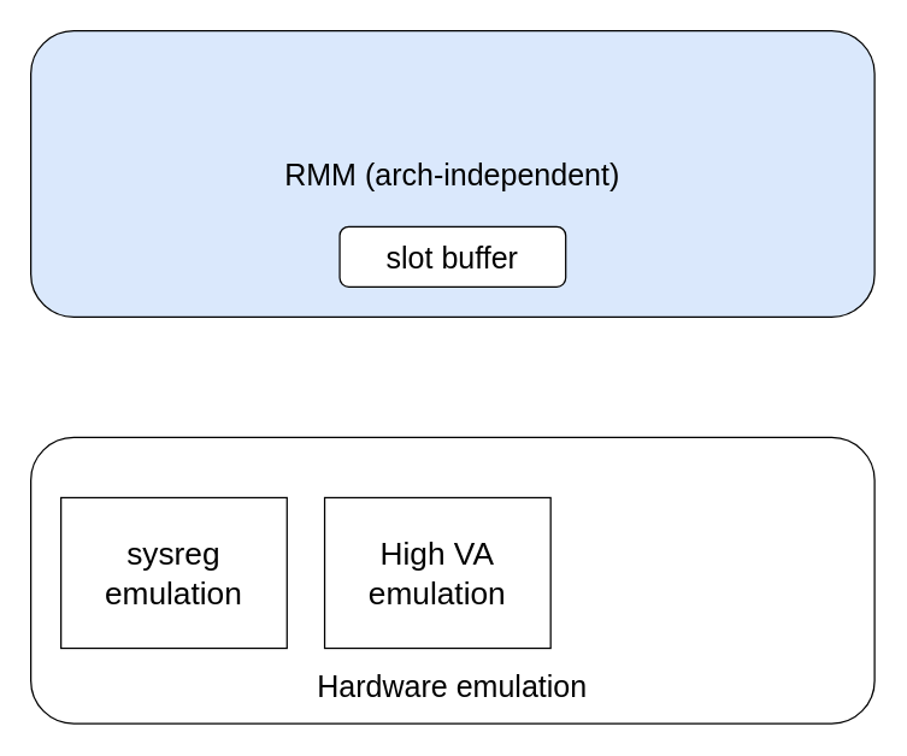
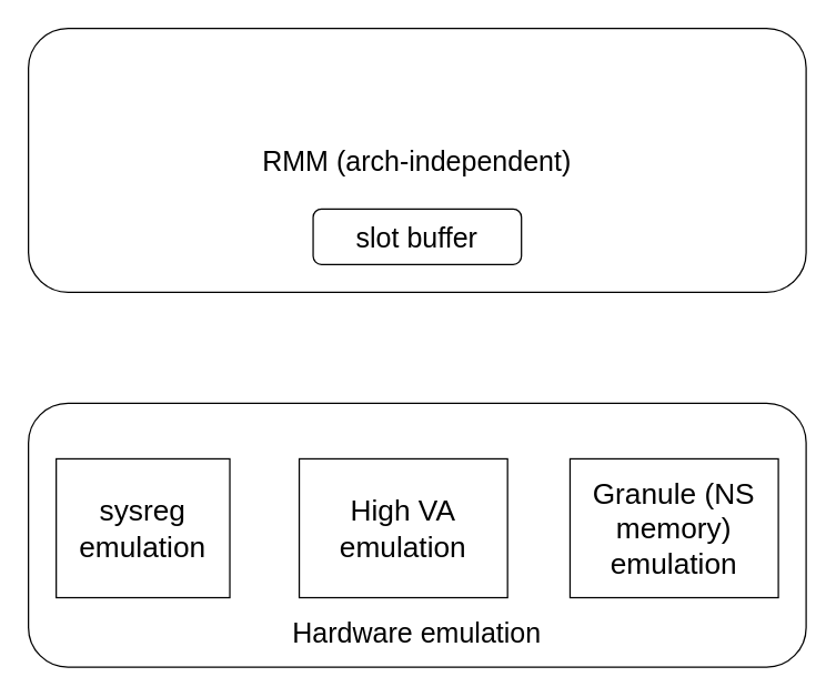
  <mxCell id="0" />
  <mxCell id="1" parent="0" />
- <mxCell id="2" value="&lt;font style=&quot;font-size: 20px;&quot;&gt;RMM (arch-independent)&lt;/font&gt;" style="rounded=1;whiteSpace=wrap;html=1;fillColor=#dae8fc;" vertex="1" parent="1"><mxGeometry x="20" y="20" width="560" height="190" as="geometry" /></mxCell>
+ <mxCell id="2" value="&lt;font style=&quot;font-size: 20px;&quot;&gt;RMM (arch-independent)&lt;/font&gt;" style="rounded=1;whiteSpace=wrap;html=1;" vertex="1" parent="1"><mxGeometry x="20" y="20" width="560" height="190" as="geometry" /></mxCell>
  <mxCell id="3" value="slot buffer" style="rounded=1;whiteSpace=wrap;html=1;fontSize=20;" vertex="1" parent="1"><mxGeometry x="225" y="150" width="150" height="40" as="geometry" /></mxCell>
  <mxCell id="4" value="" style="rounded=1;whiteSpace=wrap;html=1;" vertex="1" parent="1"><mxGeometry x="20" y="290" width="560" height="190" as="geometry" /></mxCell>
  <mxCell id="5" value="Hardware emulation" style="text;html=1;strokeColor=none;fillColor=none;align=center;verticalAlign=middle;whiteSpace=wrap;rounded=0;fontSize=20;" vertex="1" parent="1"><mxGeometry x="170" y="440" width="260" height="30" as="geometry" /></mxCell>
- <mxCell id="6" value="&lt;font style=&quot;font-size: 21px;&quot;&gt;sysreg emulation&lt;/font&gt;" style="rounded=0;whiteSpace=wrap;html=1;fontSize=20;" vertex="1" parent="1"><mxGeometry x="40" y="330" width="150" height="100" as="geometry" /></mxCell>
+ <mxCell id="6" value="&lt;font style=&quot;font-size: 21px;&quot;&gt;sysreg emulation&lt;/font&gt;" style="rounded=0;whiteSpace=wrap;html=1;fontSize=20;" vertex="1" parent="1"><mxGeometry x="40" y="330" width="125" height="100" as="geometry" /></mxCell>
  <mxCell id="7" value="&lt;font style=&quot;font-size: 21px;&quot;&gt;High VA emulation&lt;/font&gt;" style="rounded=0;whiteSpace=wrap;html=1;fontSize=20;" vertex="1" parent="1"><mxGeometry x="215" y="330" width="150" height="100" as="geometry" /></mxCell>
+ <mxCell id="8" value="&lt;font style=&quot;font-size: 21px;&quot;&gt;Granule (NS memory) emulation&lt;/font&gt;" style="rounded=0;whiteSpace=wrap;html=1;fontSize=20;" vertex="1" parent="1"><mxGeometry x="410" y="330" width="150" height="100" as="geometry" /></mxCell>
